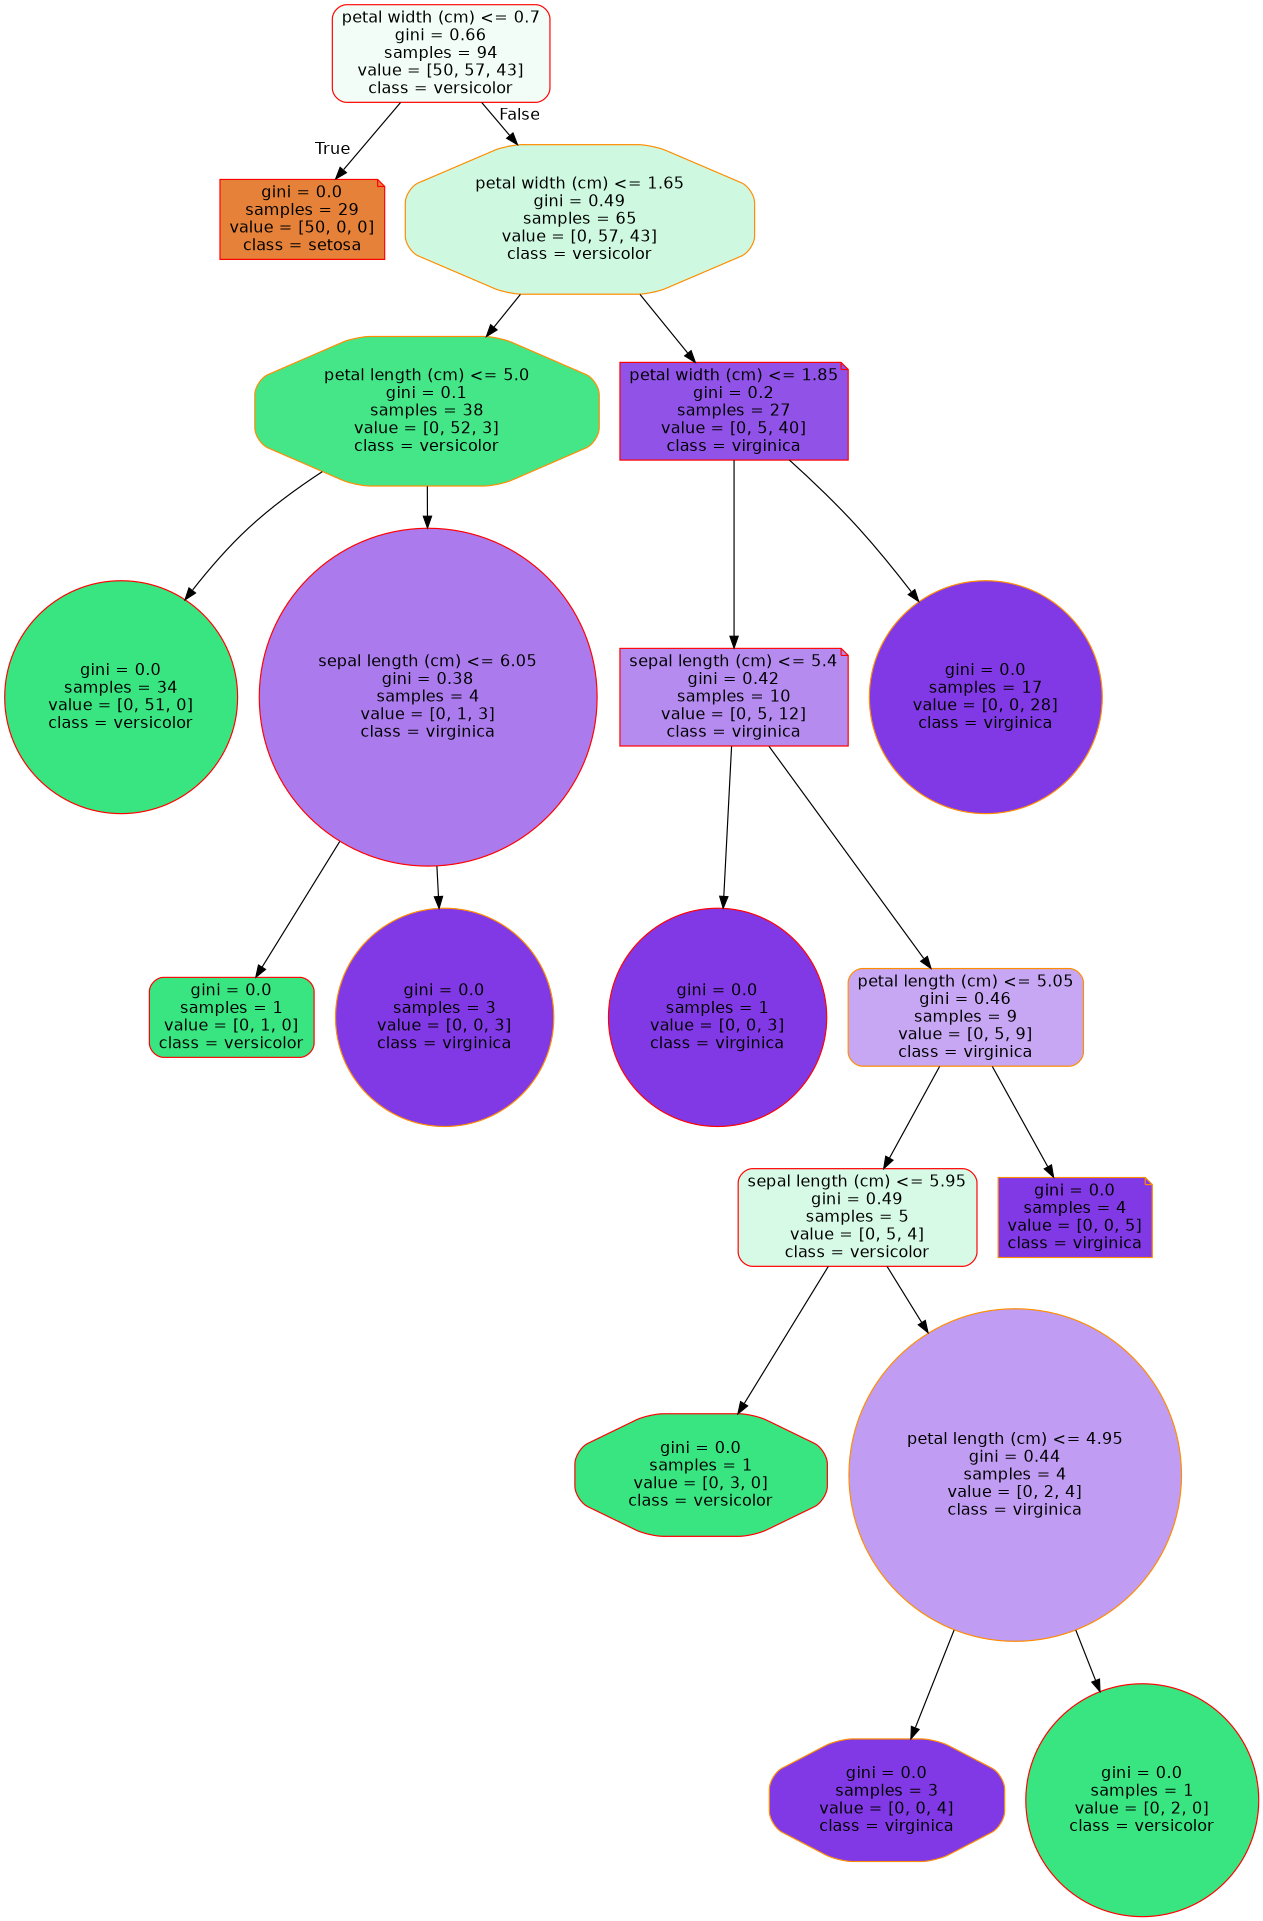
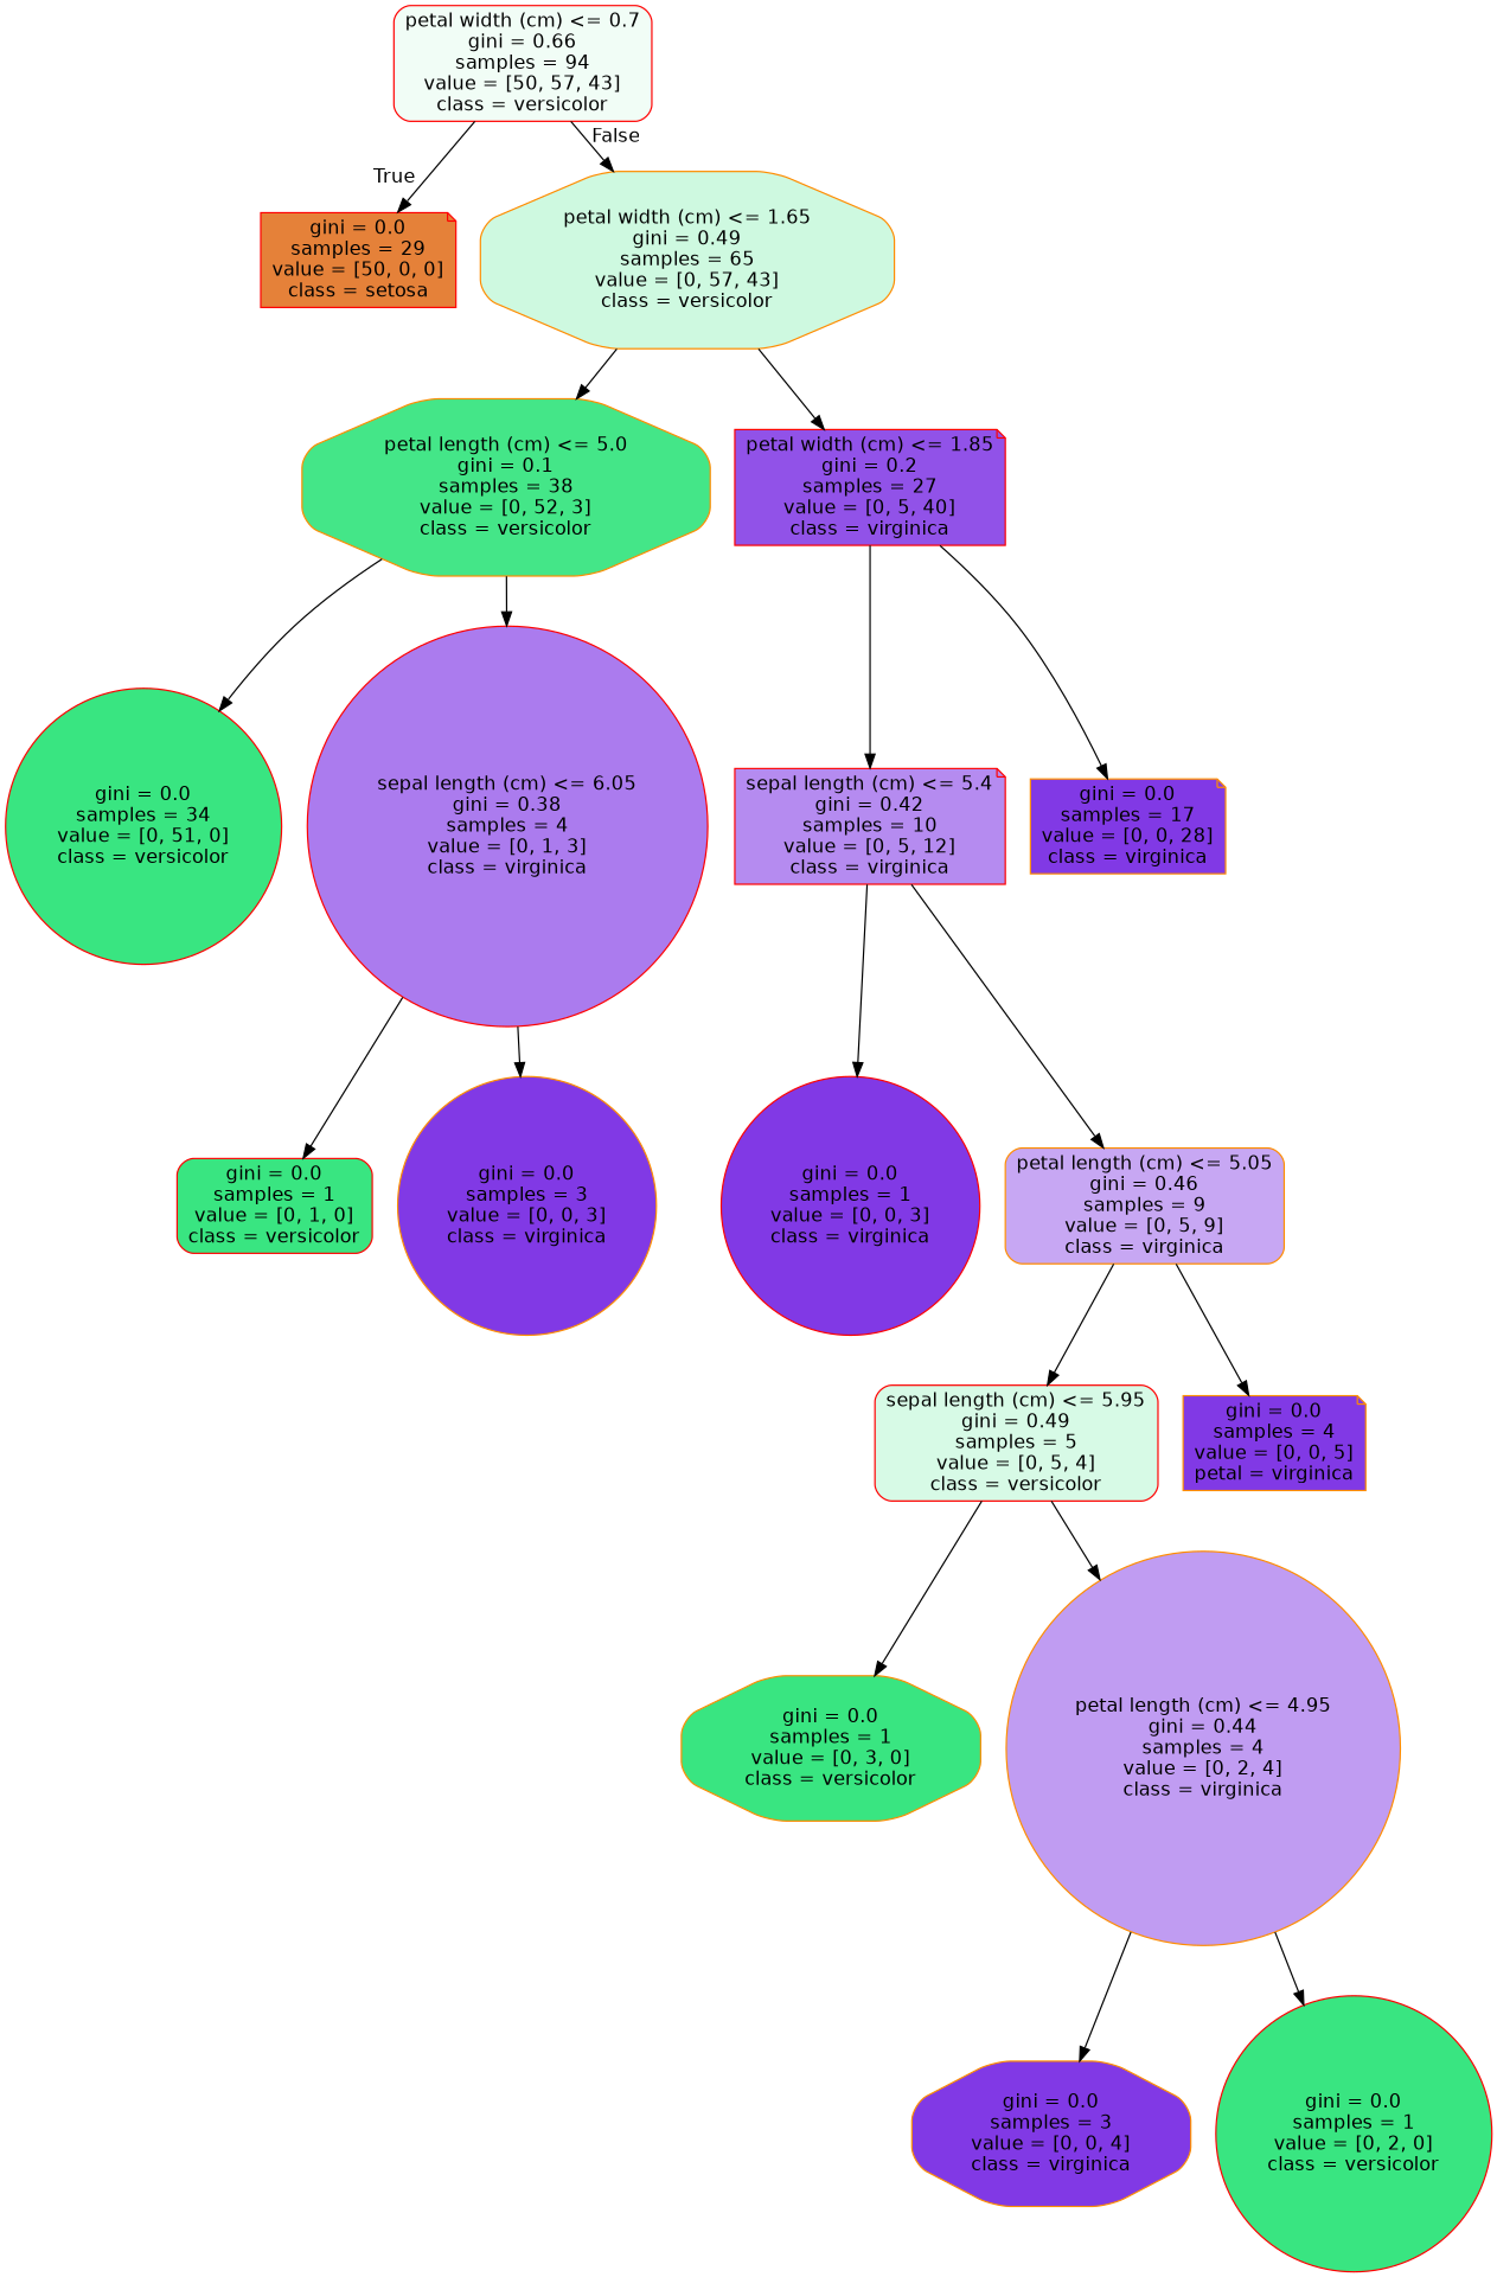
  digraph {
    node [color=red fillcolor="#8139e5" fontname=helvetica shape=circle style="filled, rounded"]
    edge [fontname=helvetica]
    n1 [fillcolor="#f1fdf6" label="petal width (cm) <= 0.7\ngini = 0.66\nsamples = 94\nvalue = [50, 57, 43]\nclass = versicolor" shape=box]
    n2 [fillcolor="#e58139" label="gini = 0.0\nsamples = 29\nvalue = [50, 0, 0]\nclass = setosa" shape=note]
    n3 [color=darkorange fillcolor="#cef9e0" label="petal width (cm) <= 1.65\ngini = 0.49\nsamples = 65\nvalue = [0, 57, 43]\nclass = versicolor" shape=octagon]
    n4 [color=darkorange fillcolor="#44e688" label="petal length (cm) <= 5.0\ngini = 0.1\nsamples = 38\nvalue = [0, 52, 3]\nclass = versicolor" shape=octagon]
    n5 [fillcolor="#9152e8" label="petal width (cm) <= 1.85\ngini = 0.2\nsamples = 27\nvalue = [0, 5, 40]\nclass = virginica" shape=note]
    n6 [fillcolor="#39e581" label="gini = 0.0\nsamples = 34\nvalue = [0, 51, 0]\nclass = versicolor"]
    n7 [fillcolor="#ab7bee" label="sepal length (cm) <= 6.05\ngini = 0.38\nsamples = 4\nvalue = [0, 1, 3]\nclass = virginica"]
    n8 [fillcolor="#b58bf0" label="sepal length (cm) <= 5.4\ngini = 0.42\nsamples = 10\nvalue = [0, 5, 12]\nclass = virginica" shape=note]
-   n9 [color=darkorange label="gini = 0.0\nsamples = 17\nvalue = [0, 0, 28]\nclass = virginica"]
+   n9 [color=darkorange label="gini = 0.0\nsamples = 17\nvalue = [0, 0, 28]\nclass = virginica" shape=note]
    n10 [fillcolor="#39e581" label="gini = 0.0\nsamples = 1\nvalue = [0, 1, 0]\nclass = versicolor" shape=box]
    n11 [color=darkorange label="gini = 0.0\nsamples = 3\nvalue = [0, 0, 3]\nclass = virginica"]
    n12 [label="gini = 0.0\nsamples = 1\nvalue = [0, 0, 3]\nclass = virginica"]
    n13 [color=darkorange fillcolor="#c7a7f3" label="petal length (cm) <= 5.05\ngini = 0.46\nsamples = 9\nvalue = [0, 5, 9]\nclass = virginica" shape=box]
    n14 [fillcolor="#d7fae6" label="sepal length (cm) <= 5.95\ngini = 0.49\nsamples = 5\nvalue = [0, 5, 4]\nclass = versicolor" shape=box]
-   n15 [color=darkorange label="gini = 0.0\nsamples = 4\nvalue = [0, 0, 5]\nclass = virginica" shape=note]
-   n16 [fillcolor="#39e581" label="gini = 0.0\nsamples = 1\nvalue = [0, 3, 0]\nclass = versicolor" shape=octagon]
+   n15 [color=darkorange label="gini = 0.0\nsamples = 4\nvalue = [0, 0, 5]\npetal = virginica" shape=note]
+   n16 [color=darkorange fillcolor="#39e581" label="gini = 0.0\nsamples = 1\nvalue = [0, 3, 0]\nclass = versicolor" shape=octagon]
    n17 [color=darkorange fillcolor="#c09cf2" label="petal length (cm) <= 4.95\ngini = 0.44\nsamples = 4\nvalue = [0, 2, 4]\nclass = virginica"]
    n18 [color=darkorange label="gini = 0.0\nsamples = 3\nvalue = [0, 0, 4]\nclass = virginica" shape=octagon]
    n19 [fillcolor="#39e581" label="gini = 0.0\nsamples = 1\nvalue = [0, 2, 0]\nclass = versicolor"]
    n1 -> n2 [headlabel=True labelangle=45 labeldistance=2.5]
    n1 -> n3 [headlabel=False labelangle=-45 labeldistance=2.5]
    n3 -> n4
    n3 -> n5
    n4 -> n6
    n4 -> n7
    n5 -> n8
    n5 -> n9
    n7 -> n10
    n7 -> n11
    n8 -> n12
    n8 -> n13
    n13 -> n14
    n13 -> n15
    n14 -> n16
    n14 -> n17
    n17 -> n18
    n17 -> n19
  }
